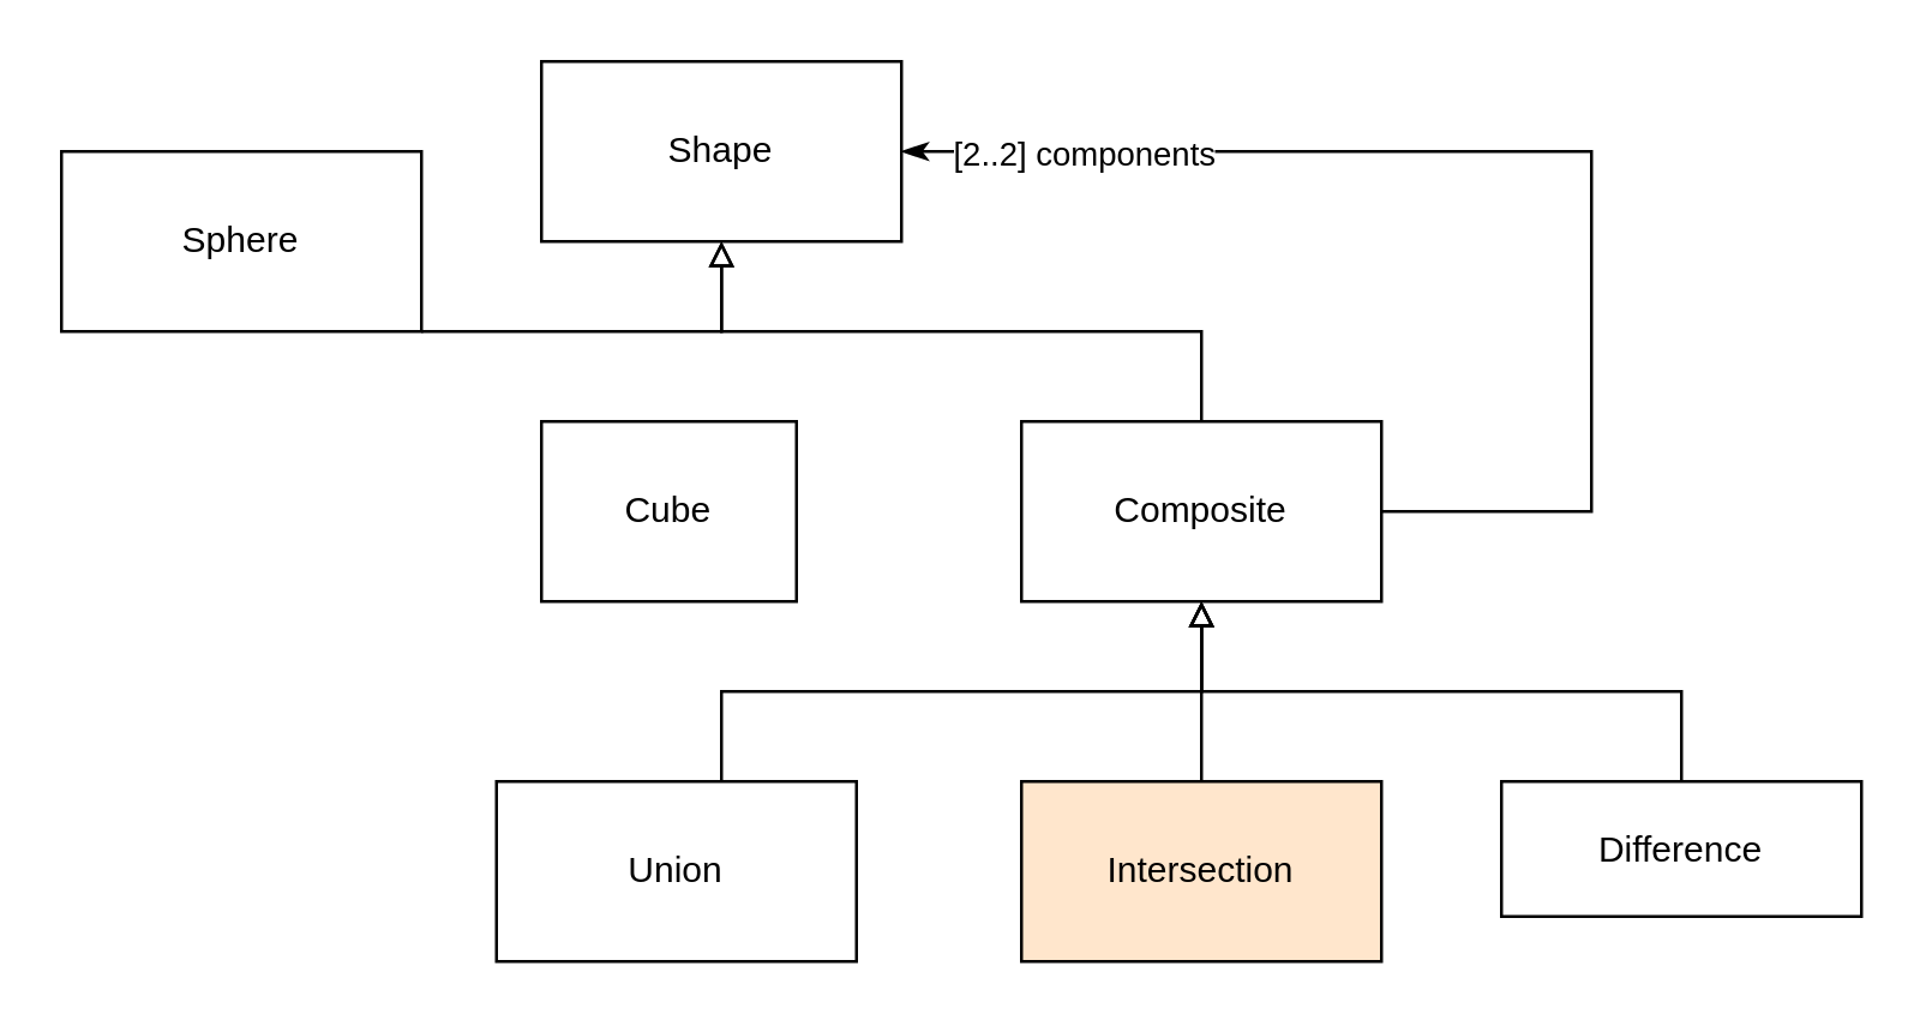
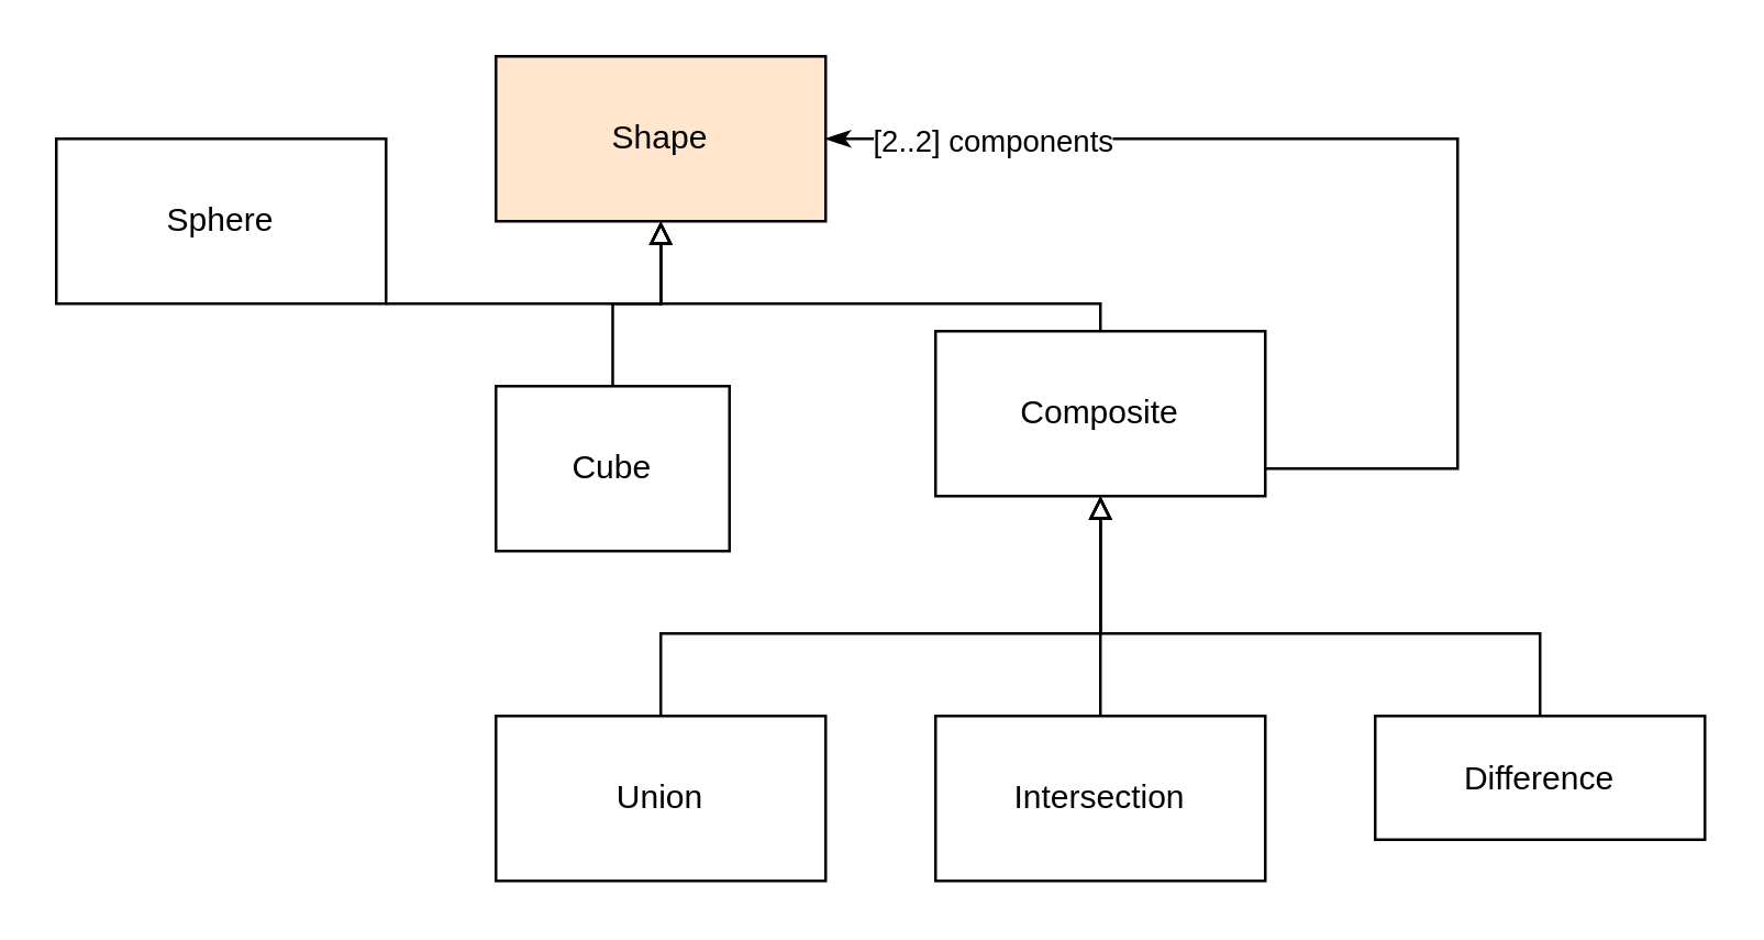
  <mxCell id="0" />
  <mxCell id="1" parent="0" />
- <mxCell id="2" value="Shape" style="rounded=0;whiteSpace=wrap;html=1;" vertex="1" parent="1"><mxGeometry x="180" y="20" width="120" height="60" as="geometry" /></mxCell>
+ <mxCell id="2" value="Shape" style="rounded=0;whiteSpace=wrap;html=1;fillColor=#ffe6cc;" vertex="1" parent="1"><mxGeometry x="180" y="20" width="120" height="60" as="geometry" /></mxCell>
  <mxCell id="3" style="edgeStyle=orthogonalEdgeStyle;rounded=0;orthogonalLoop=1;jettySize=auto;html=1;endArrow=block;endFill=0;" edge="1" parent="1" source="4" target="2"><mxGeometry relative="1" as="geometry"><Array as="points"><mxPoint x="80" y="110" /><mxPoint x="240" y="110" /></Array></mxGeometry></mxCell>
  <mxCell id="4" value="Sphere" style="rounded=0;whiteSpace=wrap;html=1;" vertex="1" parent="1"><mxGeometry x="20" y="50" width="120" height="60" as="geometry" /></mxCell>
+ <mxCell id="5" style="edgeStyle=orthogonalEdgeStyle;rounded=0;orthogonalLoop=1;jettySize=auto;html=1;endArrow=block;endFill=0;" edge="1" parent="1" source="6" target="2"><mxGeometry relative="1" as="geometry" /></mxCell>
  <mxCell id="6" value="Cube" style="rounded=0;whiteSpace=wrap;html=1;" vertex="1" parent="1"><mxGeometry x="180" y="140" width="85" height="60" as="geometry" /></mxCell>
  <mxCell id="7" style="edgeStyle=orthogonalEdgeStyle;rounded=0;orthogonalLoop=1;jettySize=auto;html=1;endArrow=block;endFill=0;" edge="1" parent="1" source="10"><mxGeometry relative="1" as="geometry"><mxPoint x="240" y="80" as="targetPoint" /><Array as="points"><mxPoint x="400" y="110" /><mxPoint x="240" y="110" /></Array></mxGeometry></mxCell>
  <mxCell id="8" style="edgeStyle=orthogonalEdgeStyle;rounded=0;orthogonalLoop=1;jettySize=auto;html=1;entryX=1;entryY=0.5;entryDx=0;entryDy=0;endArrow=classicThin;endFill=1;" edge="1" parent="1" source="10" target="2"><mxGeometry relative="1" as="geometry"><Array as="points"><mxPoint x="530" y="170" /><mxPoint x="530" y="50" /></Array></mxGeometry></mxCell>
  <mxCell id="9" value="[2..2] components" style="edgeLabel;html=1;align=center;verticalAlign=middle;resizable=0;points=[];" vertex="1" connectable="0" parent="8"><mxGeometry x="0.871" y="-1" relative="1" as="geometry"><mxPoint x="33" y="1" as="offset" /></mxGeometry></mxCell>
- <mxCell id="10" value="Composite" style="rounded=0;whiteSpace=wrap;html=1;" vertex="1" parent="1"><mxGeometry x="340" y="140" width="120" height="60" as="geometry" /></mxCell>
+ <mxCell id="10" value="Composite" style="rounded=0;whiteSpace=wrap;html=1;" vertex="1" parent="1"><mxGeometry x="340" y="120" width="120" height="60" as="geometry" /></mxCell>
  <mxCell id="11" style="edgeStyle=orthogonalEdgeStyle;rounded=0;orthogonalLoop=1;jettySize=auto;html=1;endArrow=block;endFill=0;" edge="1" parent="1" source="12" target="10"><mxGeometry relative="1" as="geometry"><Array as="points"><mxPoint x="240" y="230" /><mxPoint x="400" y="230" /></Array></mxGeometry></mxCell>
- <mxCell id="12" value="Union" style="rounded=0;whiteSpace=wrap;html=1;" vertex="1" parent="1"><mxGeometry x="165" y="260" width="120" height="60" as="geometry" /></mxCell>
+ <mxCell id="12" value="Union" style="rounded=0;whiteSpace=wrap;html=1;" vertex="1" parent="1"><mxGeometry x="180" y="260" width="120" height="60" as="geometry" /></mxCell>
  <mxCell id="13" style="edgeStyle=orthogonalEdgeStyle;rounded=0;orthogonalLoop=1;jettySize=auto;html=1;endArrow=block;endFill=0;" edge="1" parent="1" source="14" target="10"><mxGeometry relative="1" as="geometry" /></mxCell>
- <mxCell id="14" value="Intersection" style="rounded=0;whiteSpace=wrap;html=1;fillColor=#ffe6cc;" vertex="1" parent="1"><mxGeometry x="340" y="260" width="120" height="60" as="geometry" /></mxCell>
+ <mxCell id="14" value="Intersection" style="rounded=0;whiteSpace=wrap;html=1;" vertex="1" parent="1"><mxGeometry x="340" y="260" width="120" height="60" as="geometry" /></mxCell>
  <mxCell id="15" style="edgeStyle=orthogonalEdgeStyle;rounded=0;orthogonalLoop=1;jettySize=auto;html=1;endArrow=block;endFill=0;" edge="1" parent="1" source="16" target="10"><mxGeometry relative="1" as="geometry"><Array as="points"><mxPoint x="560" y="230" /><mxPoint x="400" y="230" /></Array></mxGeometry></mxCell>
  <mxCell id="16" value="Difference" style="rounded=0;whiteSpace=wrap;html=1;" vertex="1" parent="1"><mxGeometry x="500" y="260" width="120" height="45" as="geometry" /></mxCell>
